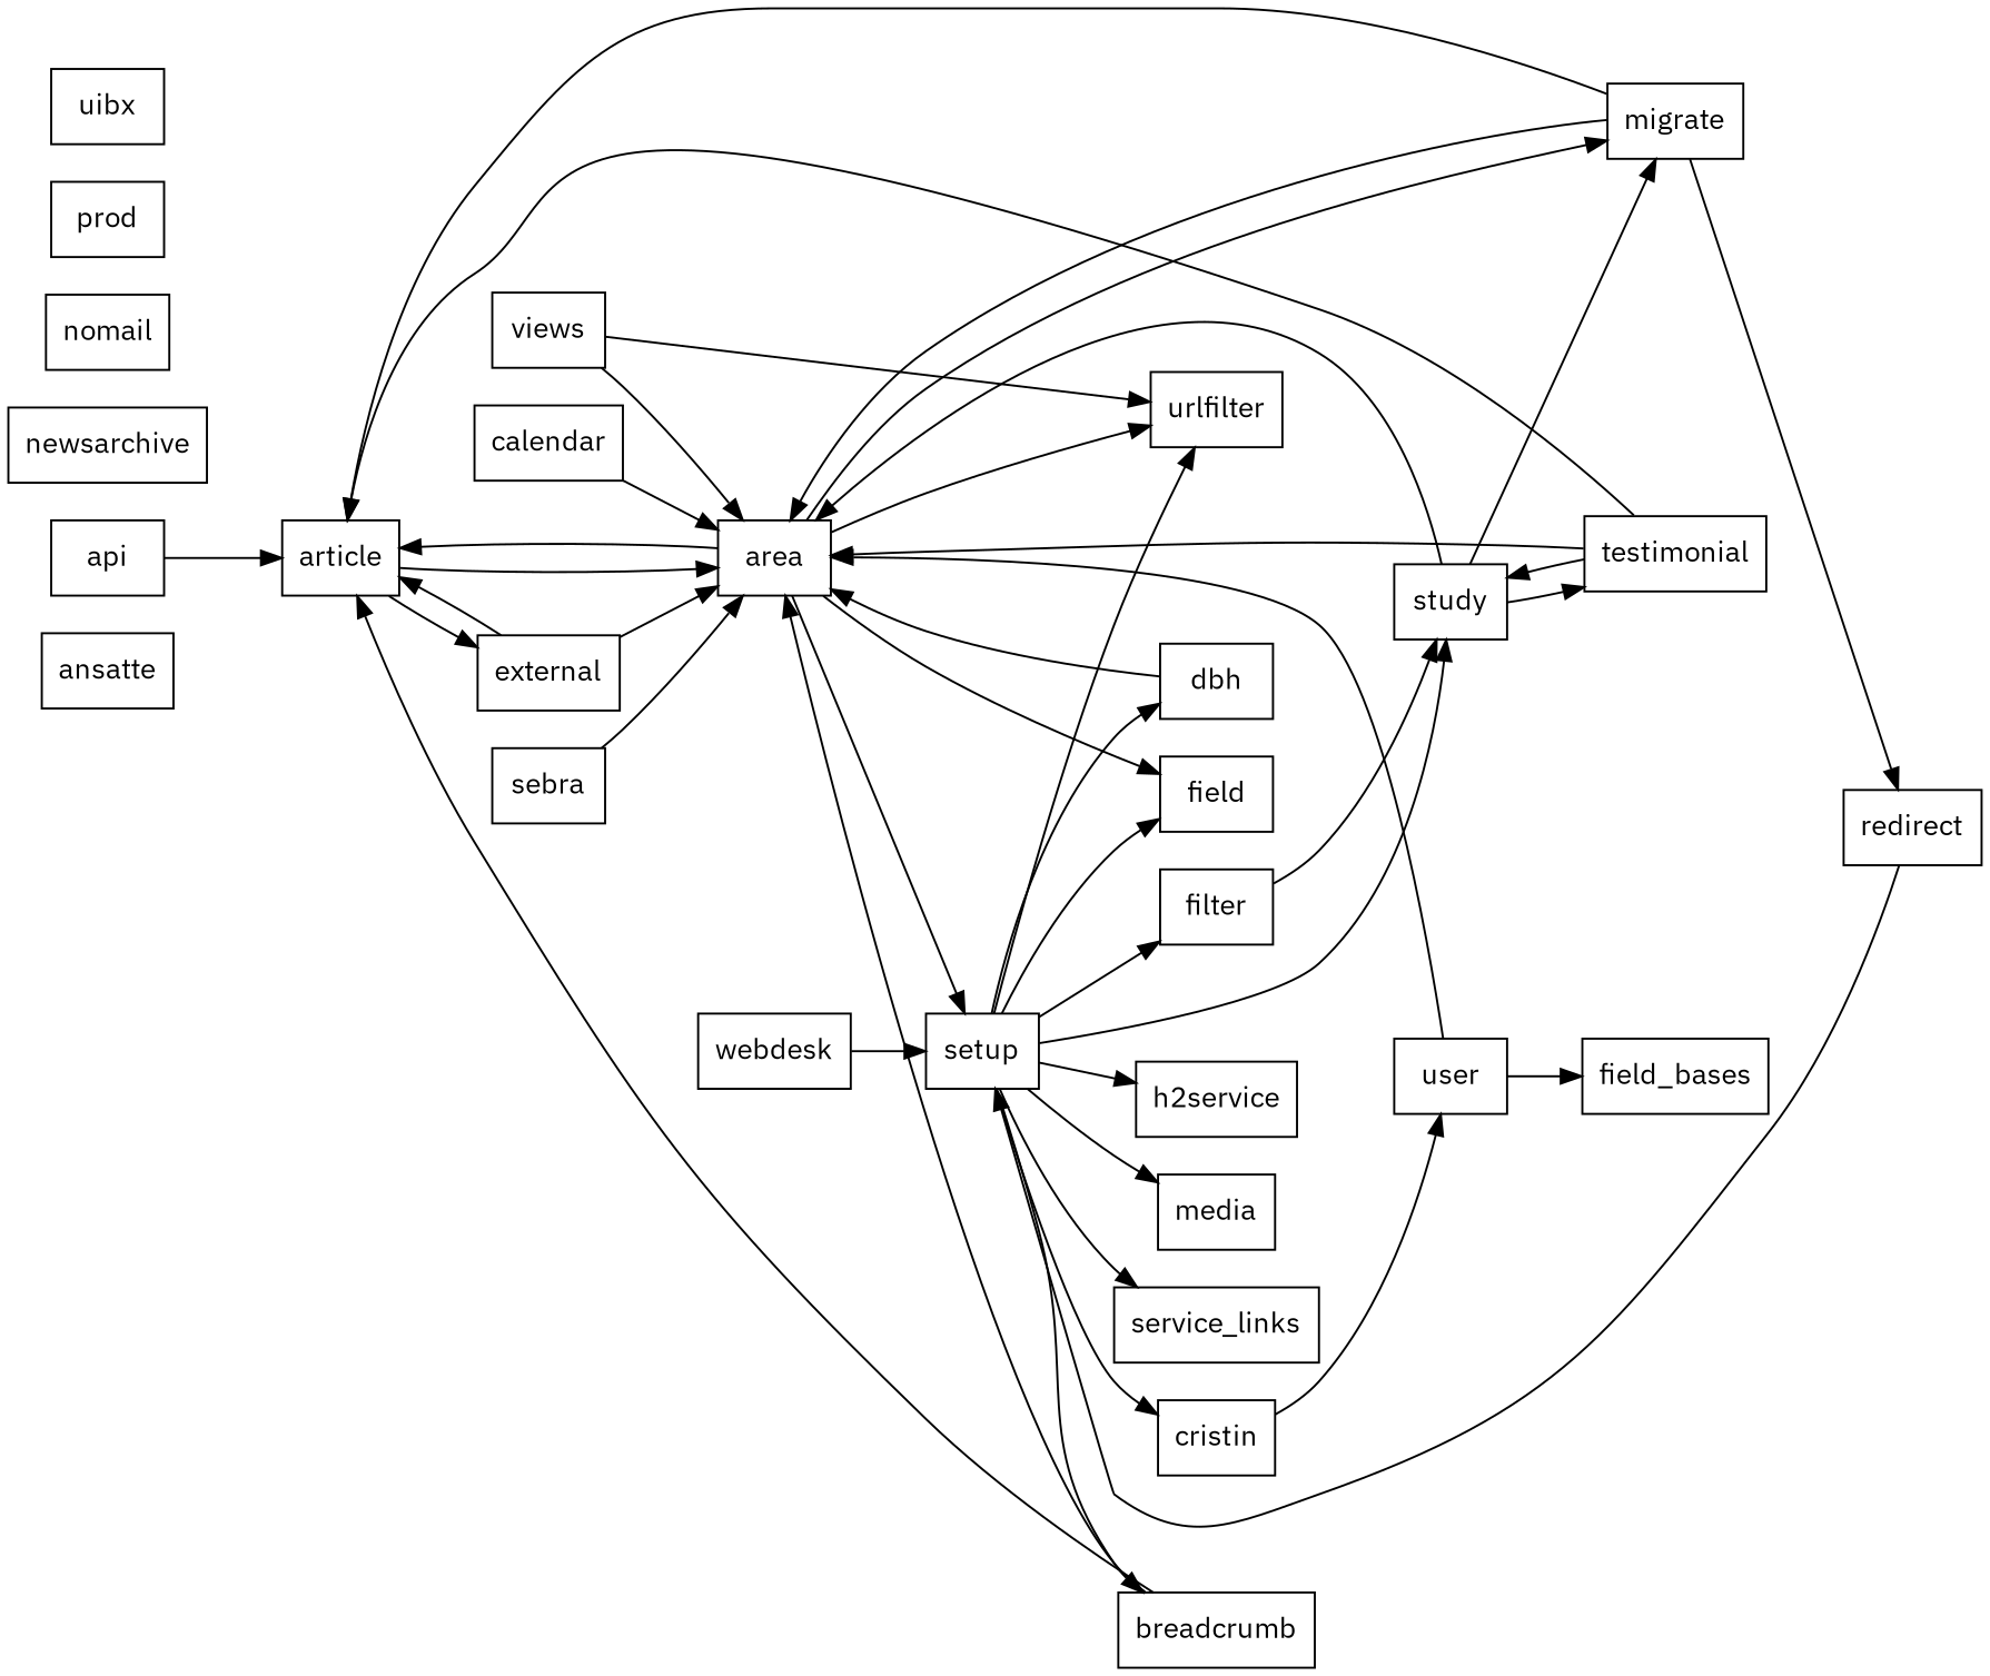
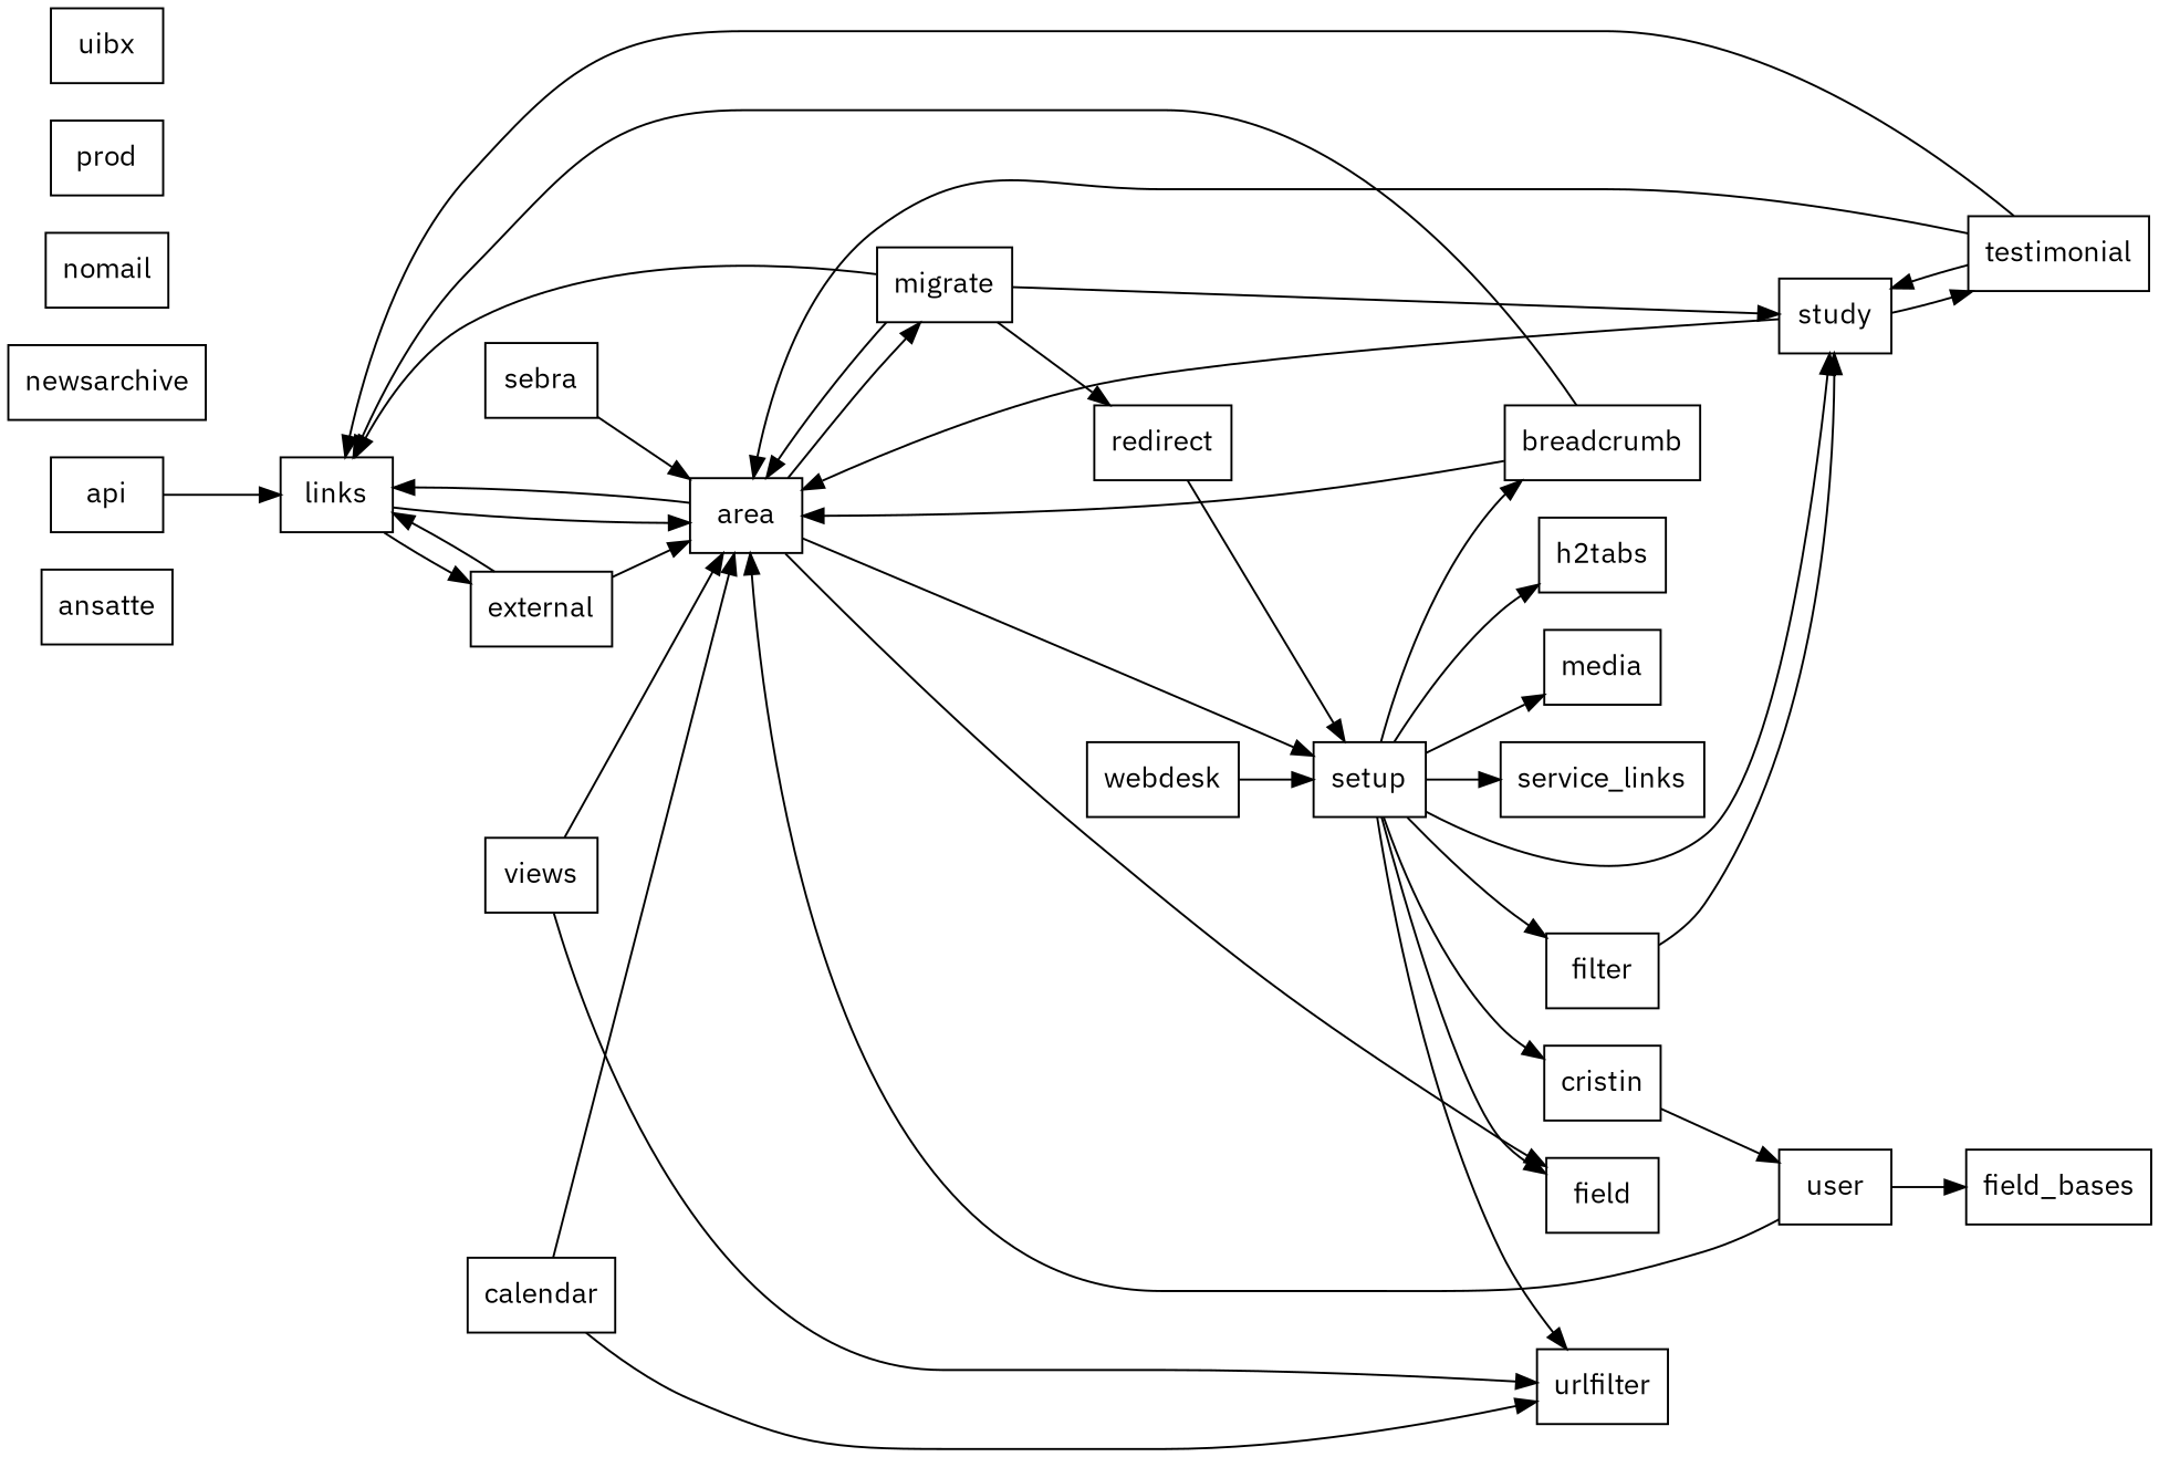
  digraph {
    fontname="IBM Plex Sans"
    rankdir=LR
    node [fontname="IBM Plex Sans" padding=0 shape=box]
    edge [fontname="IBM Plex Sans"]
    n1 [label=ansatte]
    n2 [label=api]
-   n3 [label=article]
+   n3 [label=links]
    n4 [label=area]
    n5 [label=external]
    n6 [label=urlfilter]
    n7 [label=field]
    n8 [label=migrate]
    n9 [label=setup]
    n10 [label=redirect]
    n11 [label=breadcrumb]
    n12 [label=cristin]
-   n13 [label=dbh]
    n14 [label=filter]
    n15 [label=study]
-   n16 [label=h2service]
+   n16 [label=h2tabs]
    n17 [label=media]
    n18 [label=service_links]
    n19 [label=sebra]
    n20 [label=user]
    n21 [label=testimonial]
    n22 [label=calendar]
    n23 [label=field_bases]
    n24 [label=newsarchive]
    n25 [label=nomail]
    n26 [label=prod]
    n27 [label=views]
    n28 [label=webdesk]
    n29 [label=uibx]
    n2 -> n3
    n3 -> n4
    n3 -> n5
    n4 -> n3
-   n4 -> n6
+   n22 -> n6
    n4 -> n7
    n4 -> n8
    n4 -> n9
    n5 -> n3
    n5 -> n4
    n8 -> n3
    n8 -> n4
    n8 -> n10
    n9 -> n6
    n9 -> n7
    n9 -> n11
    n9 -> n12
-   n9 -> n13
    n9 -> n14
    n9 -> n15
    n9 -> n16
    n9 -> n17
    n9 -> n18
    n10 -> n9
    n11 -> n3
    n11 -> n4
    n12 -> n20
-   n13 -> n4
    n14 -> n15
    n15 -> n4
-   n15 -> n8
+   n8 -> n15
    n15 -> n21
    n19 -> n4
    n20 -> n4
    n20 -> n23
    n21 -> n3
    n21 -> n4
    n21 -> n15
    n22 -> n4
    n27 -> n4
    n27 -> n6
    n28 -> n9
  }
